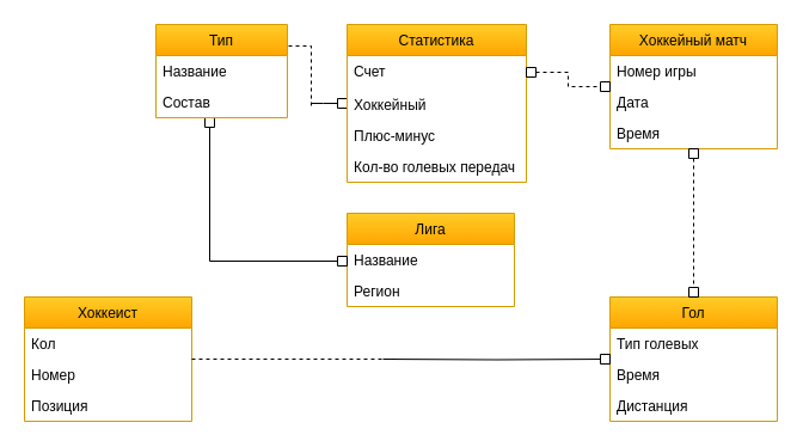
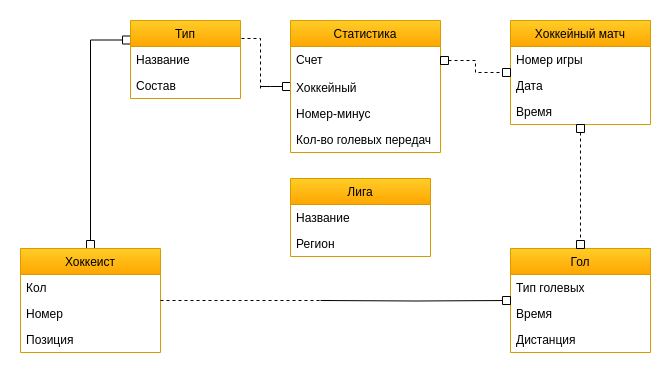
  <mxCell id="0" />
  <mxCell id="1" parent="0" />
  <mxCell id="2" value="Гол" style="swimlane;fontStyle=0;childLayout=stackLayout;horizontal=1;startSize=26;horizontalStack=0;resizeParent=1;resizeParentMax=0;resizeLast=0;collapsible=1;marginBottom=0;fillColor=#ffcd28;gradientColor=#ffa500;strokeColor=#d79b00;" parent="1" vertex="1"><mxGeometry x="510" y="248" width="140" height="104" as="geometry" /></mxCell>
  <mxCell id="3" value="Тип голевых" style="text;strokeColor=none;fillColor=none;align=left;verticalAlign=top;spacingLeft=4;spacingRight=4;overflow=hidden;rotatable=0;points=[[0,0.5],[1,0.5]];portConstraint=eastwest;" parent="2" vertex="1"><mxGeometry y="26" width="140" height="26" as="geometry" /></mxCell>
  <mxCell id="4" value="Время&#10;" style="text;strokeColor=none;fillColor=none;align=left;verticalAlign=top;spacingLeft=4;spacingRight=4;overflow=hidden;rotatable=0;points=[[0,0.5],[1,0.5]];portConstraint=eastwest;" parent="2" vertex="1"><mxGeometry y="52" width="140" height="26" as="geometry" /></mxCell>
  <mxCell id="5" value="Дистанция" style="text;strokeColor=none;fillColor=none;align=left;verticalAlign=top;spacingLeft=4;spacingRight=4;overflow=hidden;rotatable=0;points=[[0,0.5],[1,0.5]];portConstraint=eastwest;" parent="2" vertex="1"><mxGeometry y="78" width="140" height="26" as="geometry" /></mxCell>
  <mxCell id="6" value="Лига" style="swimlane;fontStyle=0;childLayout=stackLayout;horizontal=1;startSize=26;horizontalStack=0;resizeParent=1;resizeParentMax=0;resizeLast=0;collapsible=1;marginBottom=0;fillColor=#ffcd28;gradientColor=#ffa500;strokeColor=#d79b00;" parent="1" vertex="1"><mxGeometry x="290" y="178" width="140" height="78" as="geometry" /></mxCell>
  <mxCell id="7" value="Название" style="text;strokeColor=none;fillColor=none;align=left;verticalAlign=top;spacingLeft=4;spacingRight=4;overflow=hidden;rotatable=0;points=[[0,0.5],[1,0.5]];portConstraint=eastwest;" parent="6" vertex="1"><mxGeometry y="26" width="140" height="26" as="geometry" /></mxCell>
  <mxCell id="8" value="Регион" style="text;strokeColor=none;fillColor=none;align=left;verticalAlign=top;spacingLeft=4;spacingRight=4;overflow=hidden;rotatable=0;points=[[0,0.5],[1,0.5]];portConstraint=eastwest;" parent="6" vertex="1"><mxGeometry y="52" width="140" height="26" as="geometry" /></mxCell>
+ <mxCell id="9" style="edgeStyle=orthogonalEdgeStyle;rounded=0;orthogonalLoop=1;jettySize=auto;html=1;startArrow=box;startFill=0;endArrow=box;endFill=0;entryX=0;entryY=0.25;entryDx=0;entryDy=0;exitX=0.5;exitY=0;exitDx=0;exitDy=0;" parent="1" source="10" target="16" edge="1"><mxGeometry relative="1" as="geometry"><mxPoint x="150" y="178" as="targetPoint" /></mxGeometry></mxCell>
  <mxCell id="10" value="Хоккеист" style="swimlane;fontStyle=0;childLayout=stackLayout;horizontal=1;startSize=26;horizontalStack=0;resizeParent=1;resizeParentMax=0;resizeLast=0;collapsible=1;marginBottom=0;fillColor=#ffcd28;gradientColor=#ffa500;strokeColor=#d79b00;" parent="1" vertex="1"><mxGeometry x="20" y="248" width="140" height="104" as="geometry" /></mxCell>
  <mxCell id="11" value="Кол" style="text;strokeColor=none;fillColor=none;align=left;verticalAlign=top;spacingLeft=4;spacingRight=4;overflow=hidden;rotatable=0;points=[[0,0.5],[1,0.5]];portConstraint=eastwest;" parent="10" vertex="1"><mxGeometry y="26" width="140" height="26" as="geometry" /></mxCell>
  <mxCell id="12" value="Номер" style="text;strokeColor=none;fillColor=none;align=left;verticalAlign=top;spacingLeft=4;spacingRight=4;overflow=hidden;rotatable=0;points=[[0,0.5],[1,0.5]];portConstraint=eastwest;" parent="10" vertex="1"><mxGeometry y="52" width="140" height="26" as="geometry" /></mxCell>
  <mxCell id="13" value="Позиция" style="text;strokeColor=none;fillColor=none;align=left;verticalAlign=top;spacingLeft=4;spacingRight=4;overflow=hidden;rotatable=0;points=[[0,0.5],[1,0.5]];portConstraint=eastwest;" parent="10" vertex="1"><mxGeometry y="78" width="140" height="26" as="geometry" /></mxCell>
- <mxCell id="14" style="edgeStyle=orthogonalEdgeStyle;rounded=0;orthogonalLoop=1;jettySize=auto;html=1;endArrow=box;endFill=0;startArrow=box;startFill=0;" parent="1" source="16" target="6" edge="1"><mxGeometry relative="1" as="geometry"><Array as="points"><mxPoint x="175" y="218" /></Array></mxGeometry></mxCell>
  <mxCell id="15" style="edgeStyle=orthogonalEdgeStyle;rounded=0;orthogonalLoop=1;jettySize=auto;html=1;startArrow=box;startFill=0;endArrow=none;endFill=0;" parent="1" source="23" edge="1"><mxGeometry relative="1" as="geometry"><mxPoint x="260" y="86" as="targetPoint" /></mxGeometry></mxCell>
  <mxCell id="16" value="Тип" style="swimlane;fontStyle=0;childLayout=stackLayout;horizontal=1;startSize=26;horizontalStack=0;resizeParent=1;resizeParentMax=0;resizeLast=0;collapsible=1;marginBottom=0;fillColor=#ffcd28;gradientColor=#ffa500;strokeColor=#d79b00;" parent="1" vertex="1"><mxGeometry x="130" y="20" width="110" height="78" as="geometry" /></mxCell>
  <mxCell id="17" value="Название" style="text;strokeColor=none;fillColor=none;align=left;verticalAlign=top;spacingLeft=4;spacingRight=4;overflow=hidden;rotatable=0;points=[[0,0.5],[1,0.5]];portConstraint=eastwest;" parent="16" vertex="1"><mxGeometry y="26" width="110" height="26" as="geometry" /></mxCell>
  <mxCell id="18" value="Состав" style="text;strokeColor=none;fillColor=none;align=left;verticalAlign=top;spacingLeft=4;spacingRight=4;overflow=hidden;rotatable=0;points=[[0,0.5],[1,0.5]];portConstraint=eastwest;" parent="16" vertex="1"><mxGeometry y="52" width="110" height="26" as="geometry" /></mxCell>
  <mxCell id="19" value="Хоккейный матч" style="swimlane;fontStyle=0;childLayout=stackLayout;horizontal=1;startSize=26;horizontalStack=0;resizeParent=1;resizeParentMax=0;resizeLast=0;collapsible=1;marginBottom=0;fillColor=#ffcd28;gradientColor=#ffa500;strokeColor=#d79b00;" parent="1" vertex="1"><mxGeometry x="510" y="20" width="140" height="104" as="geometry" /></mxCell>
  <mxCell id="20" value="Номер игры" style="text;strokeColor=none;fillColor=none;align=left;verticalAlign=top;spacingLeft=4;spacingRight=4;overflow=hidden;rotatable=0;points=[[0,0.5],[1,0.5]];portConstraint=eastwest;" parent="19" vertex="1"><mxGeometry y="26" width="140" height="26" as="geometry" /></mxCell>
  <mxCell id="21" value="Дата" style="text;strokeColor=none;fillColor=none;align=left;verticalAlign=top;spacingLeft=4;spacingRight=4;overflow=hidden;rotatable=0;points=[[0,0.5],[1,0.5]];portConstraint=eastwest;" parent="19" vertex="1"><mxGeometry y="52" width="140" height="26" as="geometry" /></mxCell>
  <mxCell id="22" value="Время" style="text;strokeColor=none;fillColor=none;align=left;verticalAlign=top;spacingLeft=4;spacingRight=4;overflow=hidden;rotatable=0;points=[[0,0.5],[1,0.5]];portConstraint=eastwest;" parent="19" vertex="1"><mxGeometry y="78" width="140" height="26" as="geometry" /></mxCell>
  <mxCell id="23" value="Статистика" style="swimlane;fontStyle=0;childLayout=stackLayout;horizontal=1;startSize=26;horizontalStack=0;resizeParent=1;resizeParentMax=0;resizeLast=0;collapsible=1;marginBottom=0;fillColor=#ffcd28;gradientColor=#ffa500;strokeColor=#d79b00;" parent="1" vertex="1"><mxGeometry x="290" y="20" width="150" height="132" as="geometry" /></mxCell>
  <mxCell id="24" value="Счет" style="text;strokeColor=none;fillColor=none;align=left;verticalAlign=top;spacingLeft=4;spacingRight=4;overflow=hidden;rotatable=0;points=[[0,0.5],[1,0.5]];portConstraint=eastwest;" parent="23" vertex="1"><mxGeometry y="26" width="150" height="28" as="geometry" /></mxCell>
  <mxCell id="25" value="Хоккейный" style="text;strokeColor=none;fillColor=none;align=left;verticalAlign=top;spacingLeft=4;spacingRight=4;overflow=hidden;rotatable=0;points=[[0,0.5],[1,0.5]];portConstraint=eastwest;" parent="23" vertex="1"><mxGeometry y="54" width="150" height="26" as="geometry" /></mxCell>
- <mxCell id="26" value="Плюс-минус" style="text;strokeColor=none;fillColor=none;align=left;verticalAlign=top;spacingLeft=4;spacingRight=4;overflow=hidden;rotatable=0;points=[[0,0.5],[1,0.5]];portConstraint=eastwest;" parent="23" vertex="1"><mxGeometry y="80" width="150" height="26" as="geometry" /></mxCell>
+ <mxCell id="26" value="Номер-минус" style="text;strokeColor=none;fillColor=none;align=left;verticalAlign=top;spacingLeft=4;spacingRight=4;overflow=hidden;rotatable=0;points=[[0,0.5],[1,0.5]];portConstraint=eastwest;" parent="23" vertex="1"><mxGeometry y="80" width="150" height="26" as="geometry" /></mxCell>
  <mxCell id="27" value="Кол-во голевых передач" style="text;strokeColor=none;fillColor=none;align=left;verticalAlign=top;spacingLeft=4;spacingRight=4;overflow=hidden;rotatable=0;points=[[0,0.5],[1,0.5]];portConstraint=eastwest;" parent="23" vertex="1"><mxGeometry y="106" width="150" height="26" as="geometry" /></mxCell>
  <mxCell id="28" style="edgeStyle=orthogonalEdgeStyle;rounded=0;orthogonalLoop=1;jettySize=auto;html=1;startArrow=box;startFill=0;endArrow=box;endFill=0;entryX=0.5;entryY=0;entryDx=0;entryDy=0;dashed=1;" parent="1" source="19" target="2" edge="1"><mxGeometry relative="1" as="geometry"><mxPoint x="579.58" y="150.598" as="sourcePoint" /><mxPoint x="520" y="348" as="targetPoint" /></mxGeometry></mxCell>
  <mxCell id="29" style="edgeStyle=orthogonalEdgeStyle;rounded=0;orthogonalLoop=1;jettySize=auto;html=1;startArrow=none;startFill=0;endArrow=box;endFill=0;" parent="1" target="2" edge="1"><mxGeometry relative="1" as="geometry"><mxPoint x="320" y="300" as="sourcePoint" /><mxPoint x="340" y="352" as="targetPoint" /></mxGeometry></mxCell>
  <mxCell id="30" style="edgeStyle=orthogonalEdgeStyle;rounded=0;orthogonalLoop=1;jettySize=auto;html=1;startArrow=box;startFill=0;endArrow=box;endFill=0;dashed=1;" parent="1" source="24" target="19" edge="1"><mxGeometry relative="1" as="geometry" /></mxCell>
  <mxCell id="31" value="" style="endArrow=none;dashed=1;html=1;rounded=0;" parent="1" source="10" edge="1"><mxGeometry width="50" height="50" relative="1" as="geometry"><mxPoint x="360" y="300" as="sourcePoint" /><mxPoint x="330" y="300" as="targetPoint" /></mxGeometry></mxCell>
  <mxCell id="32" value="" style="endArrow=none;dashed=1;html=1;rounded=0;" parent="1" edge="1"><mxGeometry width="50" height="50" relative="1" as="geometry"><mxPoint x="260" y="88" as="sourcePoint" /><mxPoint x="240" y="38" as="targetPoint" /><Array as="points"><mxPoint x="260" y="38" /></Array></mxGeometry></mxCell>
